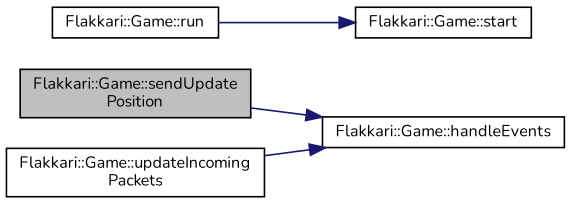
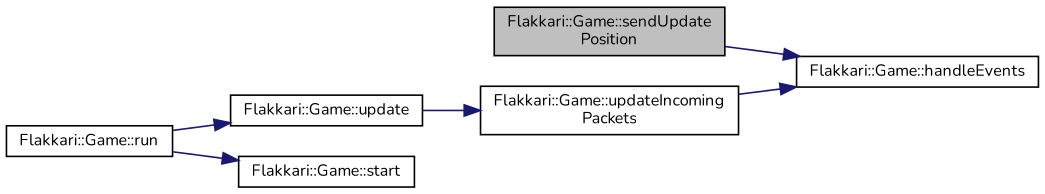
  digraph {
    fontname=Nunito
    rankdir=RL
    node [color=black fillcolor=white fontname=Nunito fontsize=10 shape=record style=filled]
    edge [color=midnightblue dir=back fontname=Nunito fontsize=10 labelfontname=Helvetica labelfontsize=10 style=solid]
    n1 [fillcolor=grey75 fontcolor=black height=0.2 label="Flakkari::Game::sendUpdate\lPosition" width=0.4]
    n2 [height=0.2 label="Flakkari::Game::handleEvents" width=0.4]
    n3 [height=0.2 label="Flakkari::Game::updateIncoming\lPackets" width=0.4]
+   n4 [height=0.2 label="Flakkari::Game::update" width=0.4]
    n5 [height=0.2 label="Flakkari::Game::run" width=0.4]
    n6 [height=0.2 label="Flakkari::Game::start" width=0.4]
    n2 -> n1
    n2 -> n3
+   n3 -> n4
+   n4 -> n5
    n6 -> n5
  }
